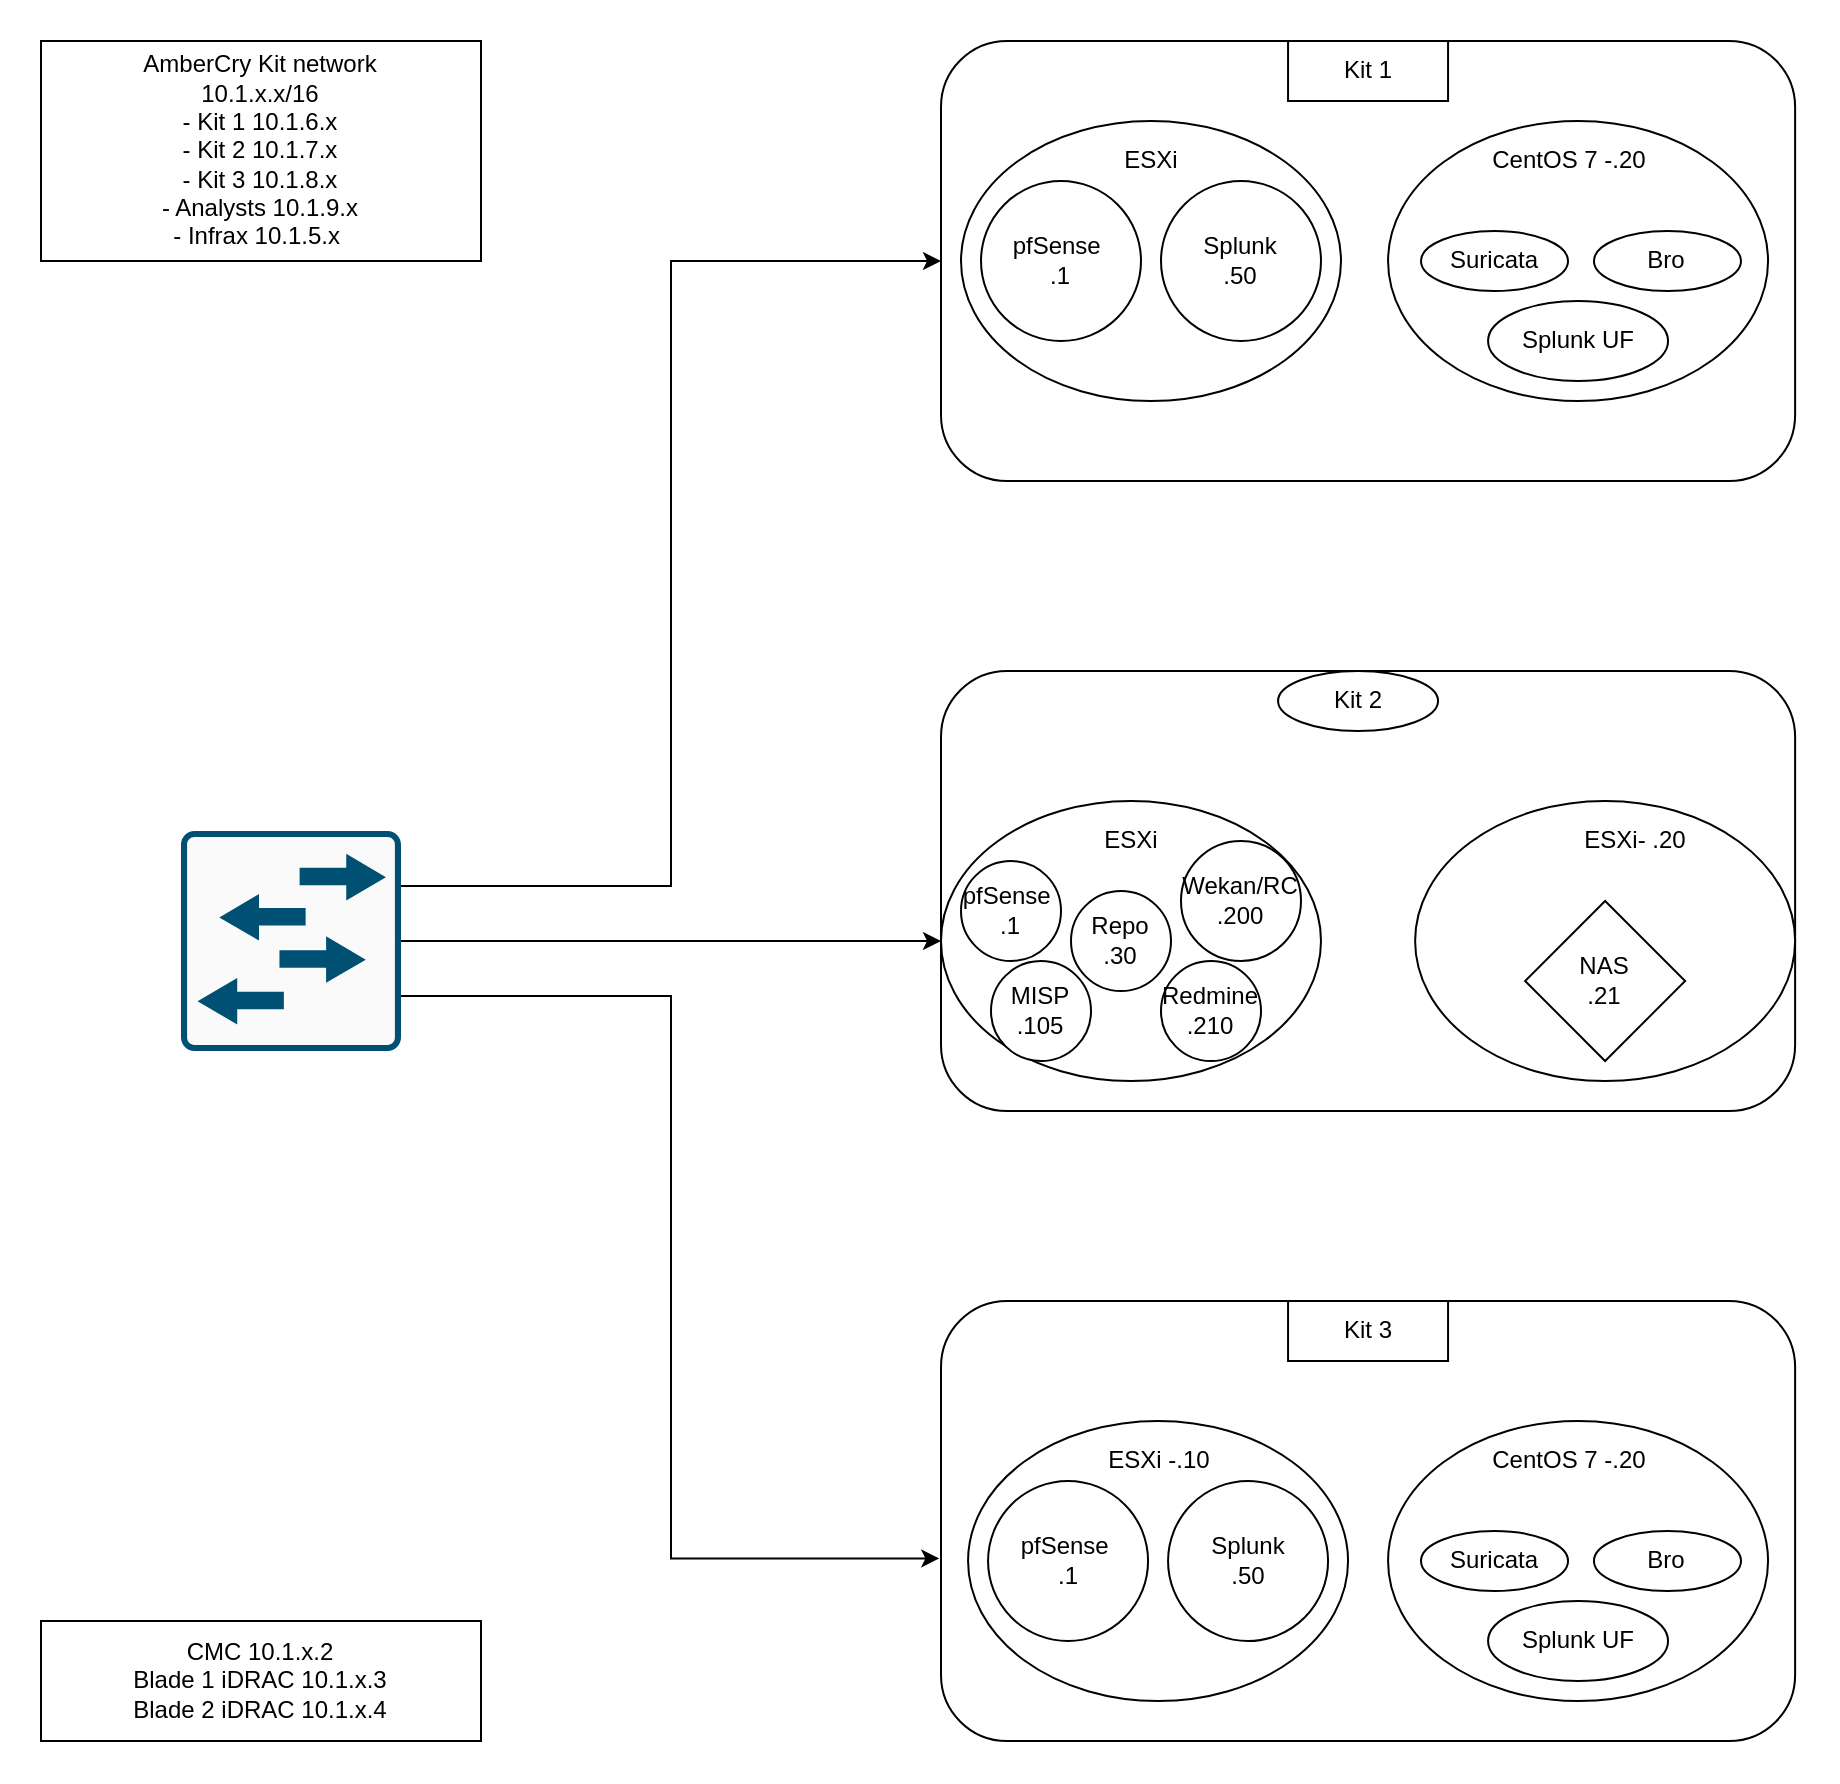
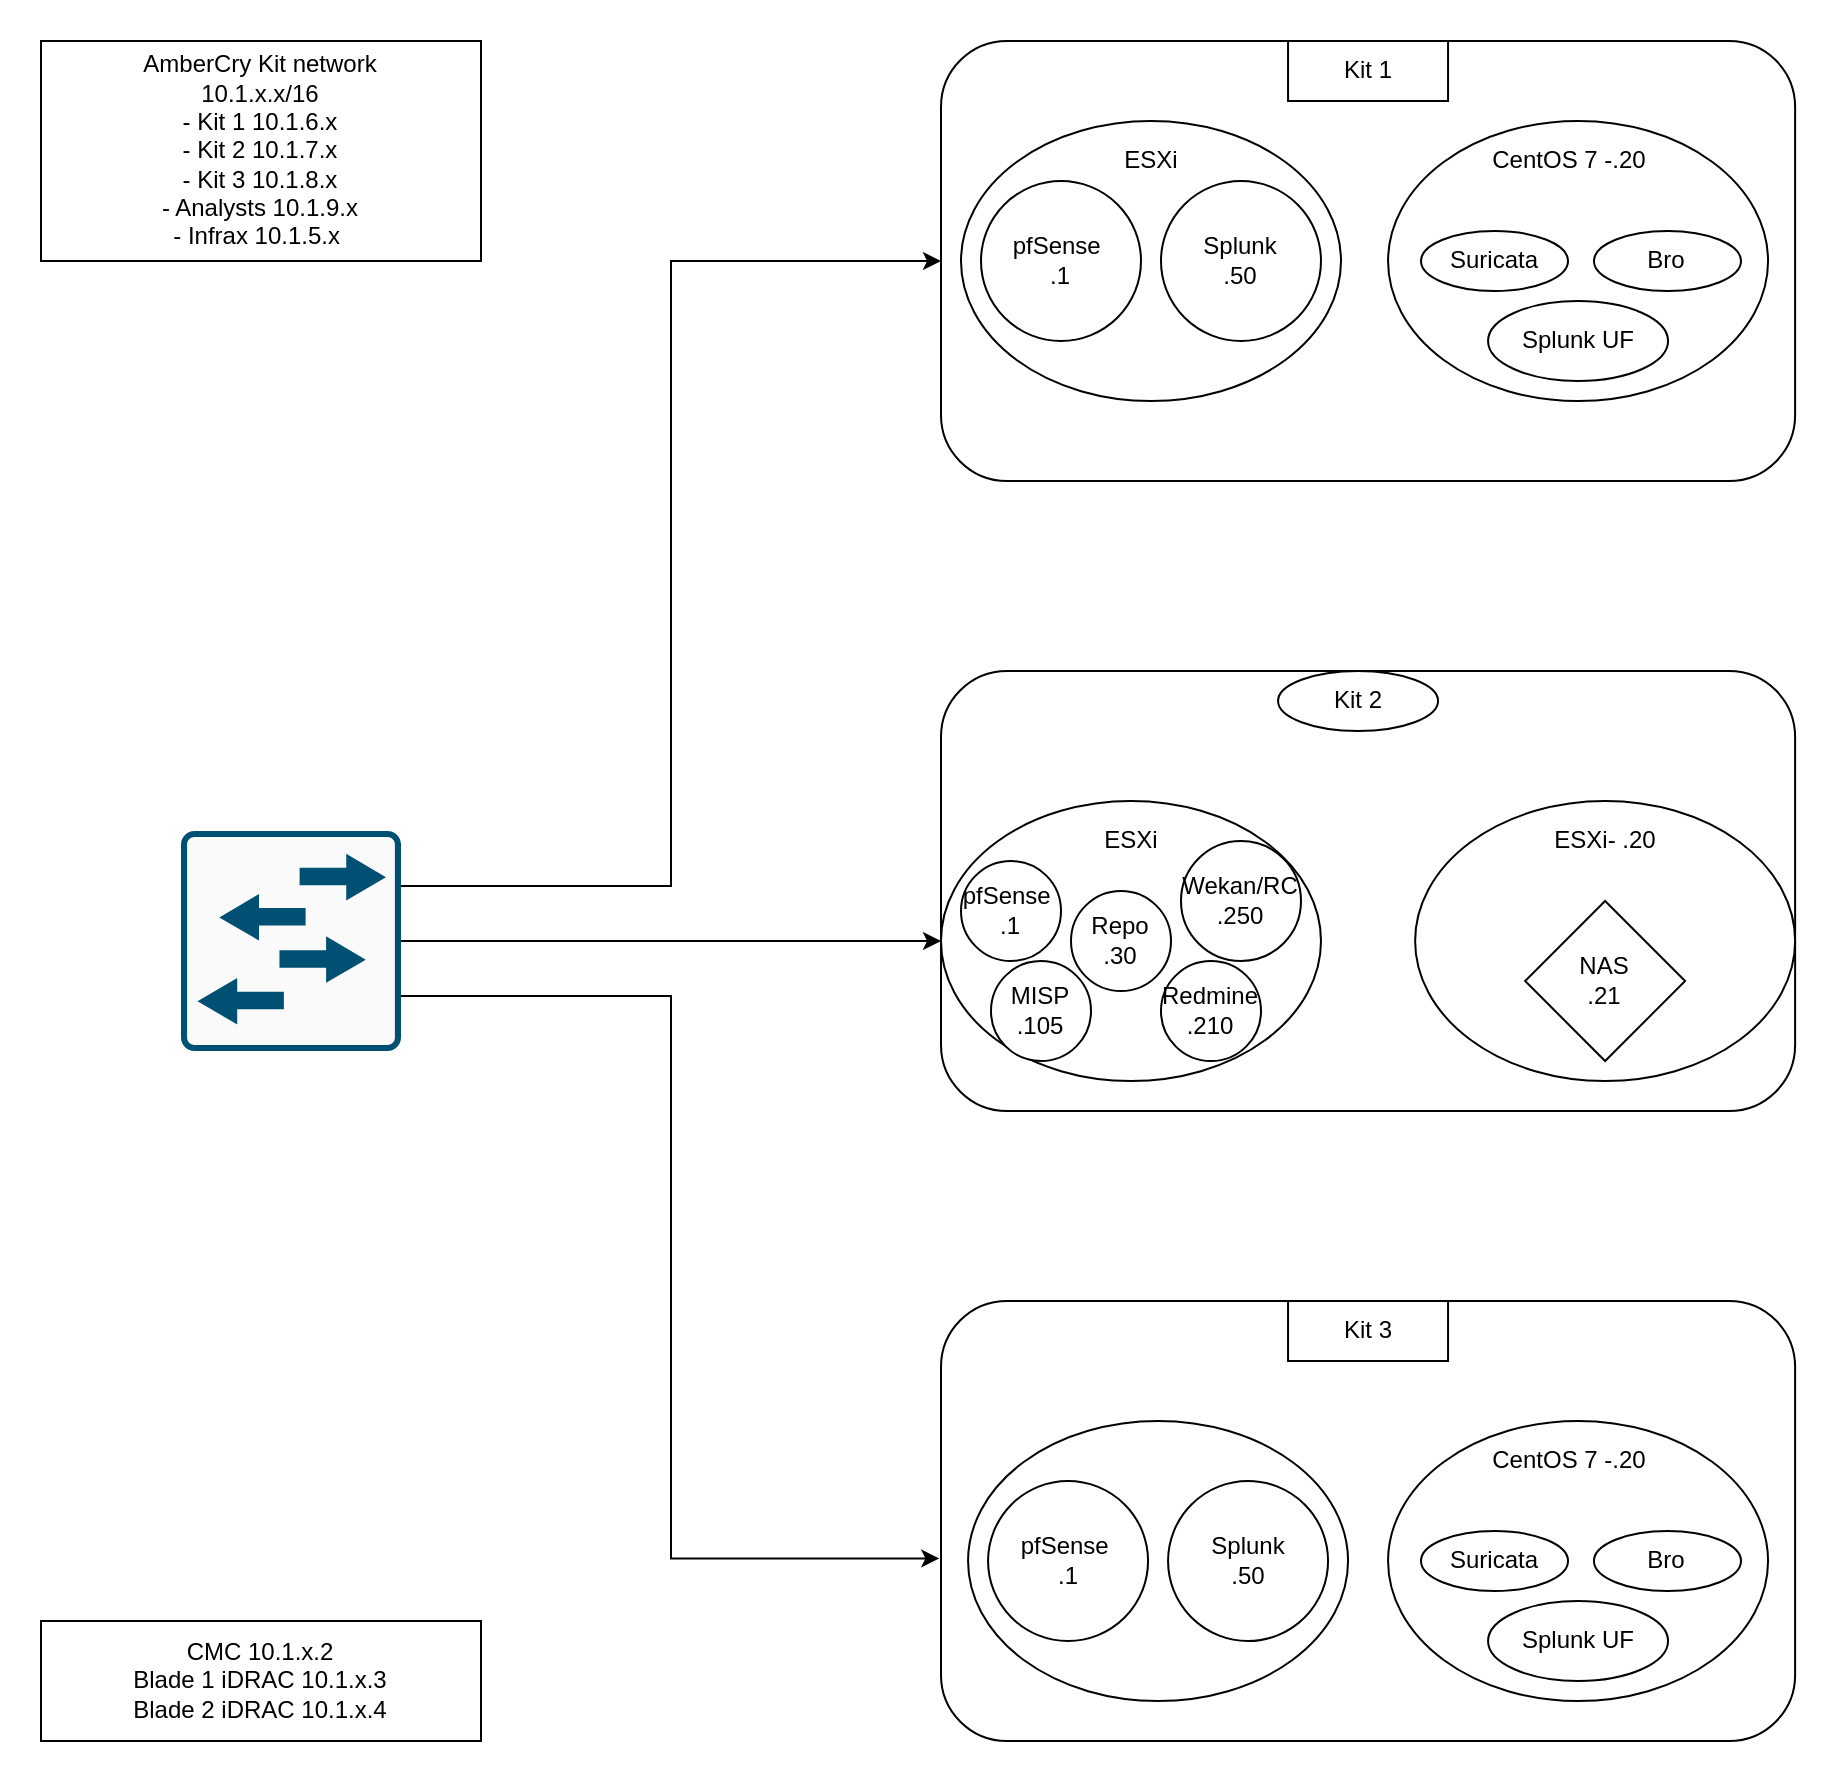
  <mxCell id="0" />
  <mxCell id="1" parent="0" />
  <mxCell id="2" value="" style="rounded=1;whiteSpace=wrap;html=1;" vertex="1" parent="1"><mxGeometry x="470" y="335" width="427.06" height="220" as="geometry" /></mxCell>
  <mxCell id="3" value="" style="rounded=1;whiteSpace=wrap;html=1;" vertex="1" parent="1"><mxGeometry x="470" width="427.06" height="220" as="geometry" y="20" /></mxCell>
  <mxCell id="4" value="" style="rounded=1;whiteSpace=wrap;html=1;" vertex="1" parent="1"><mxGeometry x="470" y="650" width="427.06" height="220" as="geometry" /></mxCell>
  <mxCell id="5" value="Kit 1" style="rounded=0;whiteSpace=wrap;html=1;" vertex="1" parent="1"><mxGeometry x="643.53" width="80" height="30" as="geometry" y="20" /></mxCell>
  <mxCell id="6" value="" style="ellipse;whiteSpace=wrap;html=1;" vertex="1" parent="1"><mxGeometry x="480" y="60" width="190" height="140" as="geometry" /></mxCell>
  <mxCell id="7" value="ESXi" style="text;html=1;resizable=0;autosize=1;align=center;verticalAlign=middle;points=[];fillColor=none;strokeColor=none;rounded=0;" vertex="1" parent="1"><mxGeometry x="555" y="70" width="40" height="20" as="geometry" /></mxCell>
  <mxCell id="8" value="pfSense&amp;nbsp;&lt;br&gt;.1" style="ellipse;whiteSpace=wrap;html=1;aspect=fixed;" vertex="1" parent="1"><mxGeometry x="490" y="90" width="80" height="80" as="geometry" /></mxCell>
  <mxCell id="9" value="Splunk &lt;br&gt;.50" style="ellipse;whiteSpace=wrap;html=1;aspect=fixed;" vertex="1" parent="1"><mxGeometry x="580" y="90" width="80" height="80" as="geometry" /></mxCell>
  <mxCell id="10" value="" style="ellipse;whiteSpace=wrap;html=1;" vertex="1" parent="1"><mxGeometry x="483.53" y="710" width="190" height="140" as="geometry" /></mxCell>
  <mxCell id="11" value="" style="ellipse;whiteSpace=wrap;html=1;" vertex="1" parent="1"><mxGeometry x="693.53" y="710" width="190" height="140" as="geometry" /></mxCell>
- <mxCell id="12" value="ESXi -.10" style="text;html=1;resizable=0;autosize=1;align=center;verticalAlign=middle;points=[];fillColor=none;strokeColor=none;rounded=0;" vertex="1" parent="1"><mxGeometry x="543.53" y="720" width="70" height="20" as="geometry" /></mxCell>
  <mxCell id="13" value="CentOS 7 -.20" style="text;html=1;resizable=0;autosize=1;align=center;verticalAlign=middle;points=[];fillColor=none;strokeColor=none;rounded=0;" vertex="1" parent="1"><mxGeometry x="738.53" y="720" width="90" height="20" as="geometry" /></mxCell>
  <mxCell id="14" value="pfSense&amp;nbsp;&lt;br&gt;.1" style="ellipse;whiteSpace=wrap;html=1;aspect=fixed;" vertex="1" parent="1"><mxGeometry x="493.53" y="740" width="80" height="80" as="geometry" /></mxCell>
  <mxCell id="15" value="Splunk &lt;br&gt;.50" style="ellipse;whiteSpace=wrap;html=1;aspect=fixed;" vertex="1" parent="1"><mxGeometry x="583.53" y="740" width="80" height="80" as="geometry" /></mxCell>
  <mxCell id="16" value="Bro" style="ellipse;whiteSpace=wrap;html=1;" vertex="1" parent="1"><mxGeometry x="796.47" y="765" width="73.53" height="30" as="geometry" /></mxCell>
  <mxCell id="17" value="Suricata" style="ellipse;whiteSpace=wrap;html=1;" vertex="1" parent="1"><mxGeometry x="710" y="765" width="73.53" height="30" as="geometry" /></mxCell>
  <mxCell id="18" value="Splunk UF" style="ellipse;whiteSpace=wrap;html=1;" vertex="1" parent="1"><mxGeometry x="743.53" y="800" width="90" height="40" as="geometry" /></mxCell>
  <mxCell id="19" value="" style="ellipse;whiteSpace=wrap;html=1;" vertex="1" parent="1"><mxGeometry x="470" y="400" width="190" height="140" as="geometry" /></mxCell>
  <mxCell id="20" value="ESXi" style="text;html=1;resizable=0;autosize=1;align=center;verticalAlign=middle;points=[];fillColor=none;strokeColor=none;rounded=0;" vertex="1" parent="1"><mxGeometry x="545" y="410" width="40" height="20" as="geometry" /></mxCell>
  <mxCell id="21" value="pfSense&amp;nbsp;&lt;br&gt;.1" style="ellipse;whiteSpace=wrap;html=1;aspect=fixed;" vertex="1" parent="1"><mxGeometry x="480" y="430" width="50" height="50" as="geometry" /></mxCell>
  <mxCell id="22" value="" style="ellipse;whiteSpace=wrap;html=1;" vertex="1" parent="1"><mxGeometry x="707.06" y="400" width="190" height="140" as="geometry" /></mxCell>
- <mxCell id="23" value="ESXi- .20" style="text;html=1;resizable=0;autosize=1;align=center;verticalAlign=middle;points=[];fillColor=none;strokeColor=none;rounded=0;" vertex="1" parent="1"><mxGeometry x="782.06" y="410" width="70" height="20" as="geometry" /></mxCell>
+ <mxCell id="23" value="ESXi- .20" style="text;html=1;resizable=0;autosize=1;align=center;verticalAlign=middle;points=[];fillColor=none;strokeColor=none;rounded=0;" vertex="1" parent="1"><mxGeometry x="767.06" y="410" width="70" height="20" as="geometry" /></mxCell>
  <mxCell id="24" value="NAS&lt;br&gt;.21" style="rhombus;whiteSpace=wrap;html=1;aspect=fixed;" vertex="1" parent="1"><mxGeometry x="762.06" y="450" width="80" height="80" as="geometry" /></mxCell>
  <mxCell id="25" value="" style="ellipse;whiteSpace=wrap;html=1;" vertex="1" parent="1"><mxGeometry x="693.53" y="60" width="190" height="140" as="geometry" /></mxCell>
  <mxCell id="26" value="CentOS 7 -.20" style="text;html=1;resizable=0;autosize=1;align=center;verticalAlign=middle;points=[];fillColor=none;strokeColor=none;rounded=0;" vertex="1" parent="1"><mxGeometry x="738.53" y="70" width="90" height="20" as="geometry" /></mxCell>
  <mxCell id="27" value="Bro" style="ellipse;whiteSpace=wrap;html=1;" vertex="1" parent="1"><mxGeometry x="796.47" y="115" width="73.53" height="30" as="geometry" /></mxCell>
  <mxCell id="28" value="Suricata" style="ellipse;whiteSpace=wrap;html=1;" vertex="1" parent="1"><mxGeometry x="710" y="115" width="73.53" height="30" as="geometry" /></mxCell>
  <mxCell id="29" value="Splunk UF" style="ellipse;whiteSpace=wrap;html=1;" vertex="1" parent="1"><mxGeometry x="743.53" y="150" width="90" height="40" as="geometry" /></mxCell>
  <mxCell id="30" value="MISP&lt;br&gt;.105" style="ellipse;whiteSpace=wrap;html=1;aspect=fixed;" vertex="1" parent="1"><mxGeometry x="495" y="480" width="50" height="50" as="geometry" /></mxCell>
- <mxCell id="31" value="Wekan/RC&lt;br&gt;.200" style="ellipse;whiteSpace=wrap;html=1;aspect=fixed;" vertex="1" parent="1"><mxGeometry x="590" y="420" width="60" height="60" as="geometry" /></mxCell>
+ <mxCell id="31" value="Wekan/RC&lt;br&gt;.250" style="ellipse;whiteSpace=wrap;html=1;aspect=fixed;" vertex="1" parent="1"><mxGeometry x="590" y="420" width="60" height="60" as="geometry" /></mxCell>
  <mxCell id="32" value="Redmine&lt;br&gt;.210" style="ellipse;whiteSpace=wrap;html=1;aspect=fixed;" vertex="1" parent="1"><mxGeometry x="580" y="480" width="50" height="50" as="geometry" /></mxCell>
  <mxCell id="33" value="Repo&lt;br&gt;.30" style="ellipse;whiteSpace=wrap;html=1;aspect=fixed;" vertex="1" parent="1"><mxGeometry x="535" y="445" width="50" height="50" as="geometry" /></mxCell>
  <mxCell id="34" value="AmberCry Kit network&lt;br&gt;10.1.x.x/16&lt;br&gt;- Kit 1 10.1.6.x&lt;br&gt;- Kit 2 10.1.7.x&lt;br&gt;- Kit 3 10.1.8.x&lt;br&gt;- Analysts 10.1.9.x&lt;br&gt;- Infrax 10.1.5.x&amp;nbsp;" style="rounded=0;whiteSpace=wrap;html=1;" vertex="1" parent="1"><mxGeometry width="220" height="110" as="geometry" x="20" y="20" /></mxCell>
  <mxCell id="35" value="Kit 2" style="ellipse;whiteSpace=wrap;html=1;" vertex="1" parent="1"><mxGeometry x="638.53" y="335" width="80" height="30" as="geometry" /></mxCell>
  <mxCell id="36" value="Kit 3" style="rounded=0;whiteSpace=wrap;html=1;" vertex="1" parent="1"><mxGeometry x="643.53" y="650" width="80" height="30" as="geometry" /></mxCell>
  <mxCell id="37" value="CMC 10.1.x.2&lt;br&gt;Blade 1 iDRAC 10.1.x.3&lt;br&gt;Blade 2 iDRAC 10.1.x.4" style="rounded=0;whiteSpace=wrap;html=1;" vertex="1" parent="1"><mxGeometry y="810" width="220" height="60" as="geometry" x="20" /></mxCell>
  <mxCell id="38" style="edgeStyle=orthogonalEdgeStyle;rounded=0;orthogonalLoop=1;jettySize=auto;html=1;exitX=1;exitY=0.5;exitDx=0;exitDy=0;exitPerimeter=0;entryX=0;entryY=0.5;entryDx=0;entryDy=0;" edge="1" parent="1" source="41" target="19"><mxGeometry relative="1" as="geometry" /></mxCell>
  <mxCell id="39" style="edgeStyle=orthogonalEdgeStyle;rounded=0;orthogonalLoop=1;jettySize=auto;html=1;exitX=1;exitY=0.25;exitDx=0;exitDy=0;exitPerimeter=0;entryX=0;entryY=0.5;entryDx=0;entryDy=0;" edge="1" parent="1" source="41" target="3"><mxGeometry relative="1" as="geometry" /></mxCell>
  <mxCell id="40" style="edgeStyle=orthogonalEdgeStyle;rounded=0;orthogonalLoop=1;jettySize=auto;html=1;exitX=1;exitY=0.75;exitDx=0;exitDy=0;exitPerimeter=0;entryX=-0.002;entryY=0.585;entryDx=0;entryDy=0;entryPerimeter=0;" edge="1" parent="1" source="41" target="4"><mxGeometry relative="1" as="geometry" /></mxCell>
  <mxCell id="41" value="" style="sketch=0;points=[[0.015,0.015,0],[0.985,0.015,0],[0.985,0.985,0],[0.015,0.985,0],[0.25,0,0],[0.5,0,0],[0.75,0,0],[1,0.25,0],[1,0.5,0],[1,0.75,0],[0.75,1,0],[0.5,1,0],[0.25,1,0],[0,0.75,0],[0,0.5,0],[0,0.25,0]];verticalLabelPosition=bottom;html=1;verticalAlign=top;aspect=fixed;align=center;pointerEvents=1;shape=mxgraph.cisco19.rect;prIcon=l2_switch;fillColor=#FAFAFA;strokeColor=#005073;" vertex="1" parent="1"><mxGeometry x="90" y="415" width="110" height="110" as="geometry" /></mxCell>
